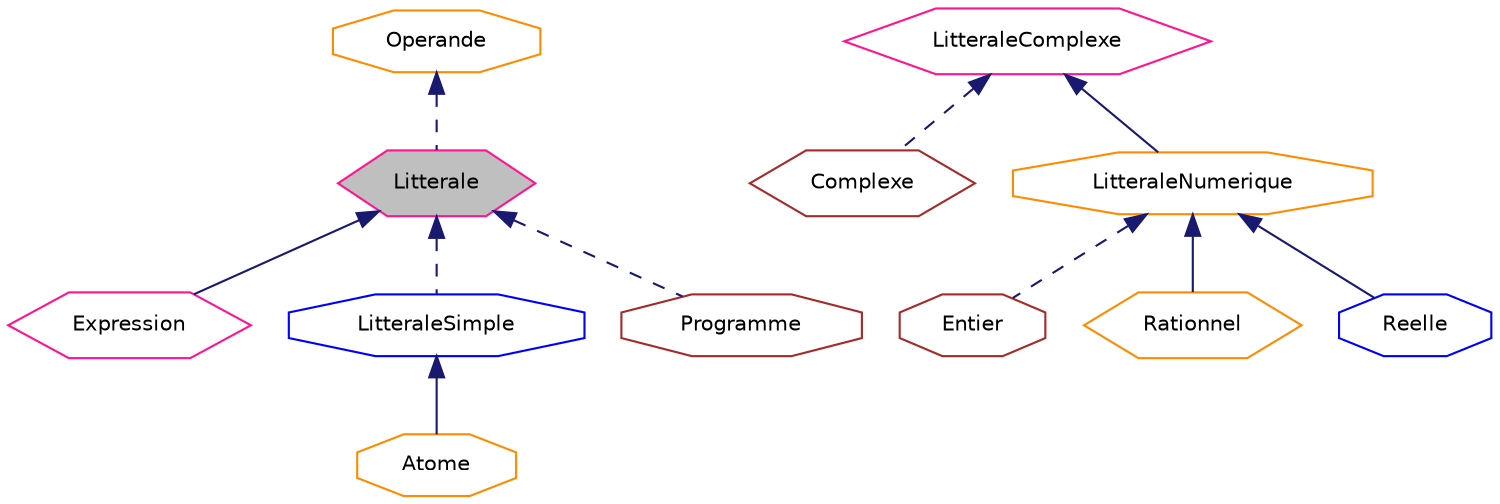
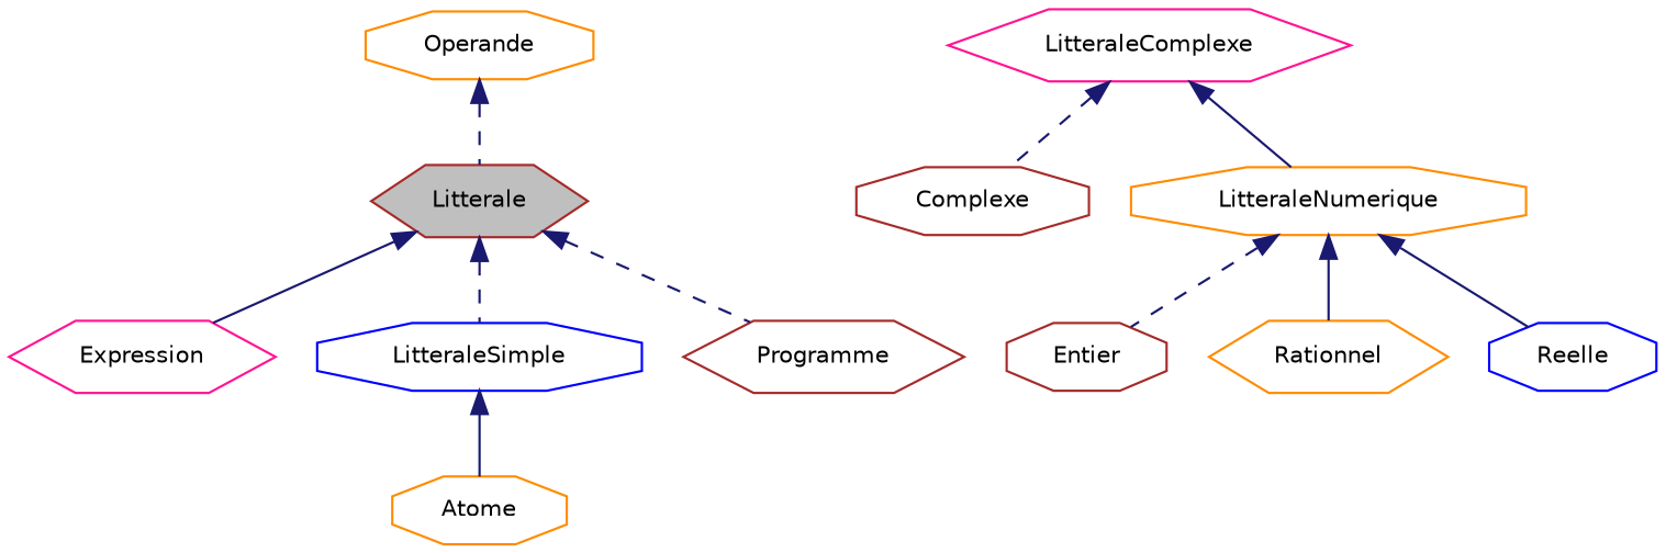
  digraph {
    node [color=darkorange fillcolor=white fontname=Helvetica fontsize=10 shape=octagon style=filled]
    edge [color=midnightblue dir=back fontname=Helvetica fontsize=10 labelfontname=Helvetica labelfontsize=10 style=solid]
-   n1 [color=deeppink fillcolor=grey75 fontcolor=black height=0.2 label=Litterale shape=hexagon width=0.4]
+   n1 [color=brown fillcolor=grey75 fontcolor=black height=0.2 label=Litterale shape=hexagon width=0.4]
    n2 [color=deeppink height=0.2 label=Expression shape=hexagon width=0.4]
    n3 [color=blue height=0.2 label=LitteraleSimple width=0.4]
-   n4 [color=brown height=0.2 label=Programme width=0.4]
+   n4 [color=brown height=0.2 label=Programme shape=hexagon width=0.4]
    n5 [height=0.2 label=Atome width=0.4]
    n6 [height=0.2 label=Operande width=0.4]
    n7 [color=deeppink height=0.2 label=LitteraleComplexe shape=hexagon width=0.4]
-   n8 [color=brown height=0.2 label=Complexe shape=hexagon width=0.4]
+   n8 [color=brown height=0.2 label=Complexe width=0.4]
    n9 [height=0.2 label=LitteraleNumerique width=0.4]
    n10 [color=brown height=0.2 label=Entier width=0.4]
    n11 [height=0.2 label=Rationnel shape=hexagon width=0.4]
    n12 [color=blue height=0.2 label=Reelle width=0.4]
    n1 -> n2
    n1 -> n3 [style=dashed]
    n1 -> n4 [style=dashed]
    n3 -> n5
    n6 -> n1 [style=dashed]
    n7 -> n8 [style=dashed]
    n7 -> n9
    n9 -> n10 [style=dashed]
    n9 -> n11
    n9 -> n12
  }
